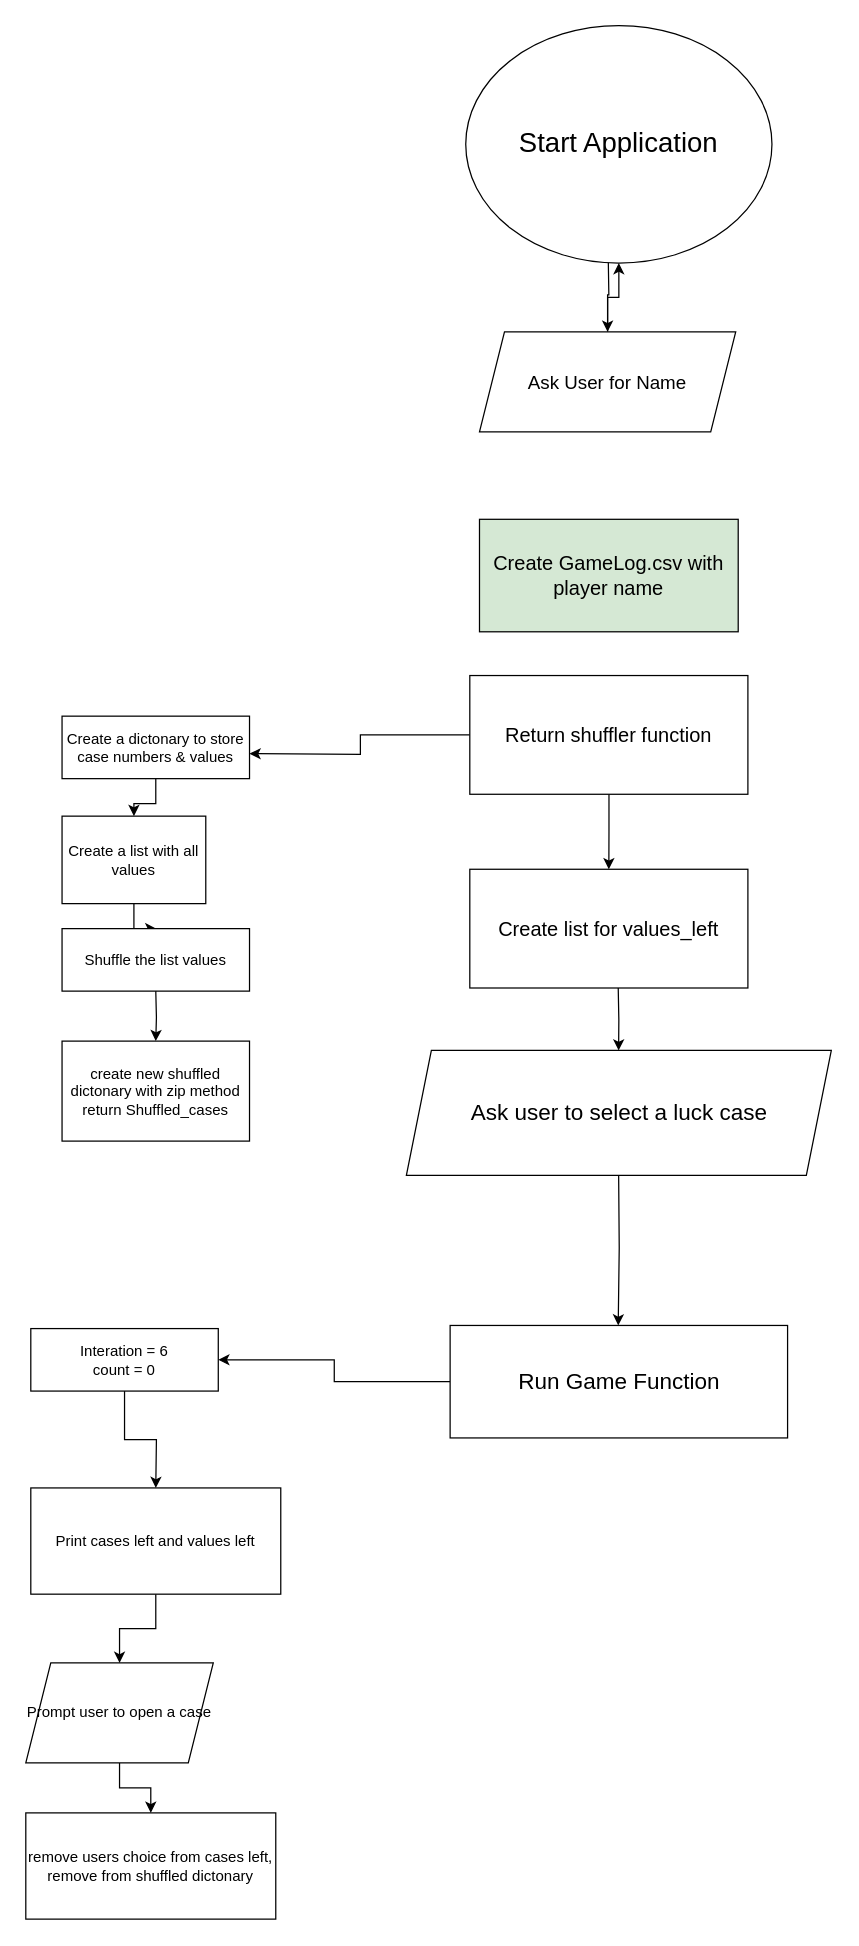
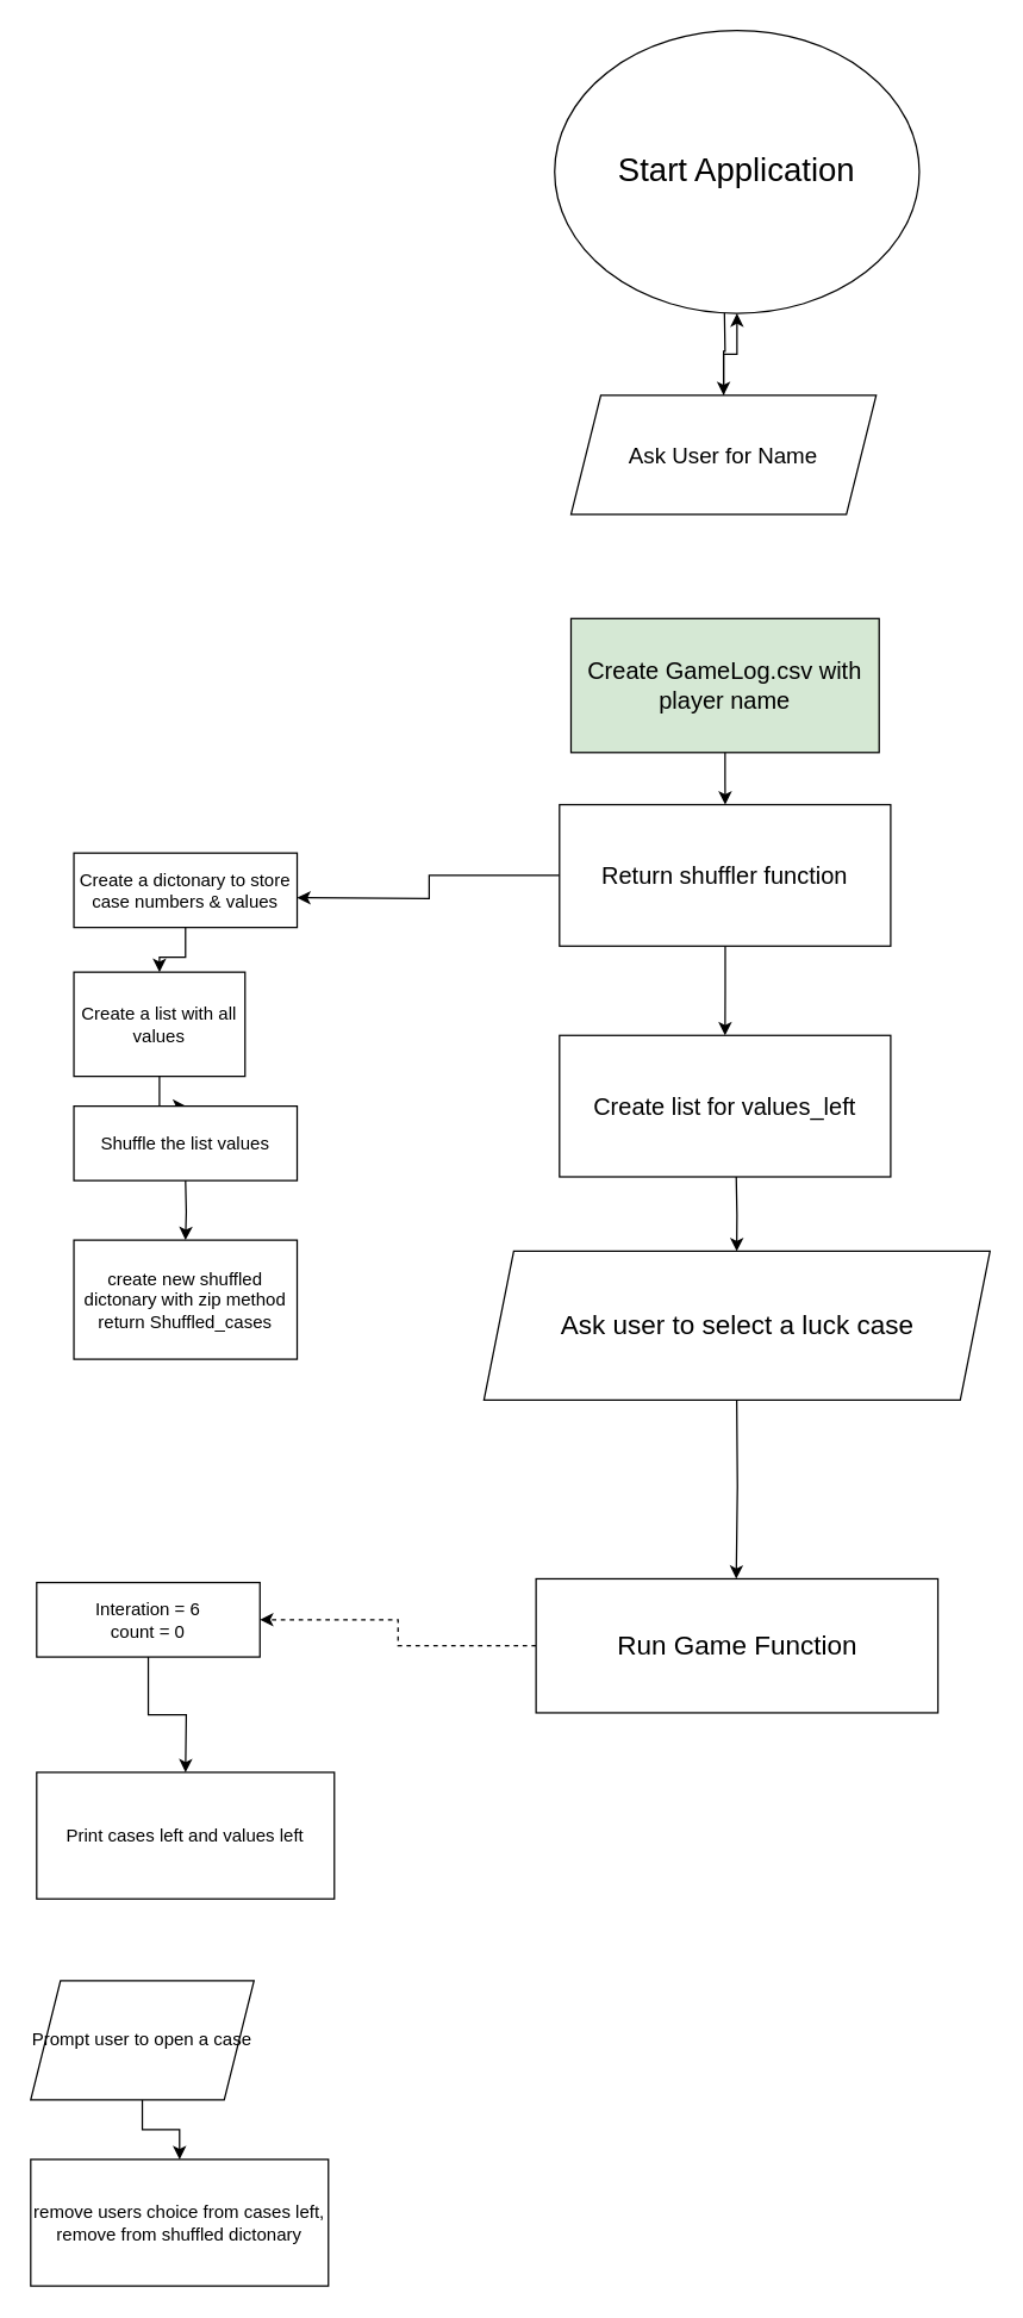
  <mxCell id="0" />
  <mxCell id="1" parent="0" />
  <mxCell id="2" style="edgeStyle=orthogonalEdgeStyle;rounded=0;orthogonalLoop=1;jettySize=auto;html=1;entryX=0.5;entryY=0;entryDx=0;entryDy=0;" edge="1" parent="1" target="5"><mxGeometry relative="1" as="geometry"><mxPoint x="484" y="285" as="targetPoint" /><mxPoint x="486" y="205" as="sourcePoint" /></mxGeometry></mxCell>
  <mxCell id="3" style="edgeStyle=orthogonalEdgeStyle;rounded=0;orthogonalLoop=1;jettySize=auto;html=1;exitX=0.5;exitY=1;exitDx=0;exitDy=0;" edge="1" parent="1"><mxGeometry relative="1" as="geometry"><mxPoint x="484" y="345" as="sourcePoint" /><mxPoint x="484" y="345" as="targetPoint" /></mxGeometry></mxCell>
  <mxCell id="4" style="edgeStyle=orthogonalEdgeStyle;rounded=0;orthogonalLoop=1;jettySize=auto;html=1;" edge="1" parent="1" source="5" target="17"><mxGeometry relative="1" as="geometry"><mxPoint x="484.5" y="445" as="targetPoint" /></mxGeometry></mxCell>
  <mxCell id="5" value="&lt;font style=&quot;font-size: 15px;&quot;&gt;Ask User for Name&lt;/font&gt;" style="shape=parallelogram;perimeter=parallelogramPerimeter;whiteSpace=wrap;html=1;fixedSize=1;" vertex="1" parent="1"><mxGeometry x="383" y="265" width="205" height="80" as="geometry" /></mxCell>
+ <mxCell id="6" value="" style="edgeStyle=orthogonalEdgeStyle;rounded=0;orthogonalLoop=1;jettySize=auto;html=1;" edge="1" parent="1" source="7" target="10"><mxGeometry relative="1" as="geometry" /></mxCell>
  <mxCell id="7" value="&lt;font style=&quot;font-size: 16px;&quot;&gt;Create GameLog.csv with player name&lt;/font&gt;" style="rounded=0;whiteSpace=wrap;html=1;fillColor=#d5e8d4;" vertex="1" parent="1"><mxGeometry x="383" y="415" width="207" height="90" as="geometry" /></mxCell>
  <mxCell id="8" style="edgeStyle=orthogonalEdgeStyle;rounded=0;orthogonalLoop=1;jettySize=auto;html=1;entryX=0.5;entryY=0;entryDx=0;entryDy=0;" edge="1" parent="1" source="10" target="16"><mxGeometry relative="1" as="geometry" /></mxCell>
  <mxCell id="9" style="edgeStyle=orthogonalEdgeStyle;rounded=0;orthogonalLoop=1;jettySize=auto;html=1;entryX=1;entryY=0.5;entryDx=0;entryDy=0;" edge="1" parent="1" source="10"><mxGeometry relative="1" as="geometry"><mxPoint x="199" y="602.5" as="targetPoint" /></mxGeometry></mxCell>
  <mxCell id="10" value="&lt;span style=&quot;font-size: 16px;&quot;&gt;Return shuffler function&lt;/span&gt;" style="whiteSpace=wrap;html=1;rounded=0;" vertex="1" parent="1"><mxGeometry x="375.25" y="540" width="222.5" height="95" as="geometry" /></mxCell>
  <mxCell id="11" style="edgeStyle=orthogonalEdgeStyle;rounded=0;orthogonalLoop=1;jettySize=auto;html=1;" edge="1" parent="1" source="12" target="14"><mxGeometry relative="1" as="geometry"><mxPoint x="124" y="662.5" as="targetPoint" /></mxGeometry></mxCell>
  <mxCell id="12" value="Create a dictonary to store case numbers &amp;amp; values" style="rounded=0;whiteSpace=wrap;html=1;" vertex="1" parent="1"><mxGeometry x="49" y="572.5" width="150" height="50" as="geometry" /></mxCell>
  <mxCell id="13" style="edgeStyle=orthogonalEdgeStyle;rounded=0;orthogonalLoop=1;jettySize=auto;html=1;" edge="1" parent="1" source="14"><mxGeometry relative="1" as="geometry"><mxPoint x="124" y="742.5" as="targetPoint" /></mxGeometry></mxCell>
  <mxCell id="14" value="Create a list with all values" style="rounded=0;whiteSpace=wrap;html=1;" vertex="1" parent="1"><mxGeometry x="49" y="652.5" width="115" height="70" as="geometry" /></mxCell>
  <mxCell id="15" value="Shuffle the list values" style="rounded=0;whiteSpace=wrap;html=1;" vertex="1" parent="1"><mxGeometry x="49" y="742.5" width="150" height="50" as="geometry" /></mxCell>
  <mxCell id="16" value="&lt;span style=&quot;font-size: 16px;&quot;&gt;Create list for values_left&lt;/span&gt;" style="whiteSpace=wrap;html=1;rounded=0;" vertex="1" parent="1"><mxGeometry x="375.25" y="695" width="222.5" height="95" as="geometry" /></mxCell>
  <mxCell id="17" value="&lt;font style=&quot;font-size: 22px;&quot;&gt;Start Application&lt;/font&gt;" style="ellipse;whiteSpace=wrap;html=1;" vertex="1" parent="1"><mxGeometry x="372" y="20" width="245" height="190" as="geometry" /></mxCell>
  <mxCell id="18" value="create new shuffled dictonary with zip method&lt;br&gt;return Shuffled_cases" style="rounded=0;whiteSpace=wrap;html=1;" vertex="1" parent="1"><mxGeometry x="49" y="832.5" width="150" height="80" as="geometry" /></mxCell>
  <mxCell id="19" style="edgeStyle=orthogonalEdgeStyle;rounded=0;orthogonalLoop=1;jettySize=auto;html=1;entryX=0.5;entryY=0;entryDx=0;entryDy=0;" edge="1" parent="1" target="18"><mxGeometry relative="1" as="geometry"><mxPoint x="124" y="792.5" as="sourcePoint" /></mxGeometry></mxCell>
  <mxCell id="20" style="edgeStyle=orthogonalEdgeStyle;rounded=0;orthogonalLoop=1;jettySize=auto;html=1;" edge="1" parent="1"><mxGeometry relative="1" as="geometry"><mxPoint x="494" y="1060" as="targetPoint" /><mxPoint x="494.3" y="935" as="sourcePoint" /></mxGeometry></mxCell>
- <mxCell id="21" style="edgeStyle=orthogonalEdgeStyle;rounded=0;orthogonalLoop=1;jettySize=auto;html=1;" edge="1" parent="1" source="22" target="24"><mxGeometry relative="1" as="geometry"><mxPoint x="138" y="1105" as="targetPoint" /></mxGeometry></mxCell>
+ <mxCell id="21" style="edgeStyle=orthogonalEdgeStyle;rounded=0;orthogonalLoop=1;jettySize=auto;html=1;dashed=1;" edge="1" parent="1" source="22" target="24"><mxGeometry relative="1" as="geometry"><mxPoint x="138" y="1105" as="targetPoint" /></mxGeometry></mxCell>
  <mxCell id="22" value="&lt;font style=&quot;font-size: 18px;&quot;&gt;Run Game Function&lt;/font&gt;" style="rounded=0;whiteSpace=wrap;html=1;" vertex="1" parent="1"><mxGeometry x="359.5" y="1060" width="270" height="90" as="geometry" /></mxCell>
  <mxCell id="23" style="edgeStyle=orthogonalEdgeStyle;rounded=0;orthogonalLoop=1;jettySize=auto;html=1;" edge="1" parent="1" source="24"><mxGeometry relative="1" as="geometry"><mxPoint x="124" y="1190" as="targetPoint" /></mxGeometry></mxCell>
  <mxCell id="24" value="Interation = 6&lt;br&gt;count = 0" style="rounded=0;whiteSpace=wrap;html=1;" vertex="1" parent="1"><mxGeometry x="24" y="1062.5" width="150" height="50" as="geometry" /></mxCell>
  <mxCell id="25" value="" style="edgeStyle=orthogonalEdgeStyle;rounded=0;orthogonalLoop=1;jettySize=auto;html=1;" edge="1" parent="1"><mxGeometry relative="1" as="geometry"><mxPoint x="494.3" y="840" as="targetPoint" /><mxPoint x="494" y="790" as="sourcePoint" /></mxGeometry></mxCell>
  <mxCell id="26" value="&lt;font style=&quot;font-size: 18px;&quot;&gt;Ask user to select a luck case&lt;/font&gt;" style="shape=parallelogram;perimeter=parallelogramPerimeter;whiteSpace=wrap;html=1;fixedSize=1;" vertex="1" parent="1"><mxGeometry x="324.5" y="840" width="340" height="100" as="geometry" /></mxCell>
  <mxCell id="27" value="remove users choice from cases left, remove from shuffled dictonary" style="rounded=0;whiteSpace=wrap;html=1;" vertex="1" parent="1"><mxGeometry x="20" y="1450" width="200" height="85" as="geometry" /></mxCell>
  <mxCell id="28" style="edgeStyle=orthogonalEdgeStyle;rounded=0;orthogonalLoop=1;jettySize=auto;html=1;entryX=0.5;entryY=0;entryDx=0;entryDy=0;" edge="1" parent="1" source="29" target="27"><mxGeometry relative="1" as="geometry" /></mxCell>
  <mxCell id="29" value="Prompt user to open a case" style="shape=parallelogram;perimeter=parallelogramPerimeter;whiteSpace=wrap;html=1;fixedSize=1;" vertex="1" parent="1"><mxGeometry x="20" y="1330" width="150" height="80" as="geometry" /></mxCell>
- <mxCell id="30" style="edgeStyle=orthogonalEdgeStyle;rounded=0;orthogonalLoop=1;jettySize=auto;html=1;entryX=0.5;entryY=0;entryDx=0;entryDy=0;" edge="1" parent="1" source="31" target="29"><mxGeometry relative="1" as="geometry" /></mxCell>
  <mxCell id="31" value="Print cases left and values left" style="rounded=0;whiteSpace=wrap;html=1;" vertex="1" parent="1"><mxGeometry x="24" y="1190" width="200" height="85" as="geometry" /></mxCell>
